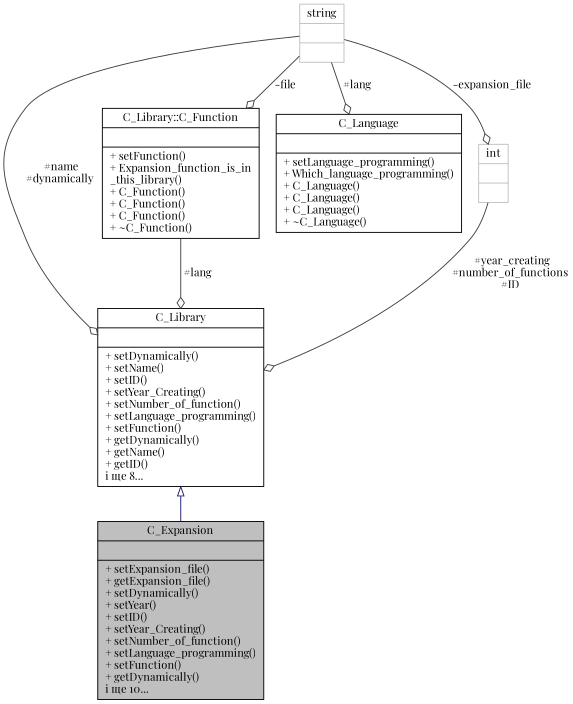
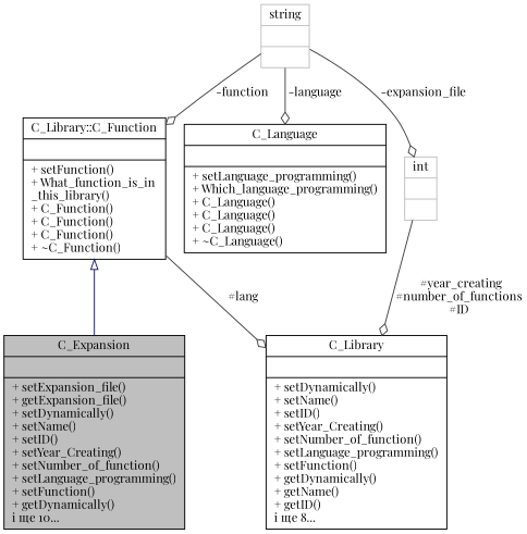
  digraph {
    fontname="Playfair Display"
    node [color=black fillcolor=white fontname="Playfair Display" fontsize=12 shape=record style=filled]
    edge [color=grey25 fontname="Playfair Display" fontsize=12 labelfontname=Helvetica labelfontsize=12 style=solid arrowhead=odiamond]
-   n1 [fillcolor=grey75 fontcolor=black height=0.2 label="{C_Expansion\n||+ setExpansion_file()\l+ getExpansion_file()\l+ setDynamically()\l+ setYear()\l+ setID()\l+ setYear_Creating()\l+ setNumber_of_function()\l+ setLanguage_programming()\l+ setFunction()\l+ getDynamically()\lі ще  10...\l}" width=0.4]
+   n1 [fillcolor=grey75 fontcolor=black height=0.2 label="{C_Expansion\n||+ setExpansion_file()\l+ getExpansion_file()\l+ setDynamically()\l+ setName()\l+ setID()\l+ setYear_Creating()\l+ setNumber_of_function()\l+ setLanguage_programming()\l+ setFunction()\l+ getDynamically()\lі ще  10...\l}" width=0.4]
    n2 [height=0.2 label="{C_Library\n||+ setDynamically()\l+ setName()\l+ setID()\l+ setYear_Creating()\l+ setNumber_of_function()\l+ setLanguage_programming()\l+ setFunction()\l+ getDynamically()\l+ getName()\l+ getID()\lі ще  8...\l}" width=0.4]
-   n3 [height=0.2 label="{C_Library::C_Function\n||+ setFunction()\l+ Expansion_function_is_in\l_this_library()\l+ C_Function()\l+ C_Function()\l+ C_Function()\l+ ~C_Function()\l}" width=0.4]
+   n3 [height=0.2 label="{C_Library::C_Function\n||+ setFunction()\l+ What_function_is_in\l_this_library()\l+ C_Function()\l+ C_Function()\l+ C_Function()\l+ ~C_Function()\l}" width=0.4]
    n4 [color=grey75 height=0.2 label="{string\n||}" width=0.4]
    n5 [height=0.2 label="{C_Language\n||+ setLanguage_programming()\l+ Which_language_programming()\l+ C_Language()\l+ C_Language()\l+ C_Language()\l+ ~C_Language()\l}" width=0.4]
    n6 [color=grey75 height=0.2 label="{int\n||}" width=0.4]
-   n2 -> n1 [arrowtail=onormal color=midnightblue dir=back arrowhead=""]
+   n3 -> n1 [arrowtail=onormal color=midnightblue dir=back arrowhead=""]
    n3 -> n2 [label=" #lang"]
-   n4 -> n2 [label=" #name\n#dynamically"]
-   n4 -> n3 [label=" -file"]
-   n4 -> n5 [label=" #lang"]
+   n4 -> n3 [label=" -function"]
+   n4 -> n5 [label=" -language"]
    n4 -> n6 [label=" -expansion_file"]
    n6 -> n2 [label=" #year_creating\n#number_of_functions\n#ID"]
  }
